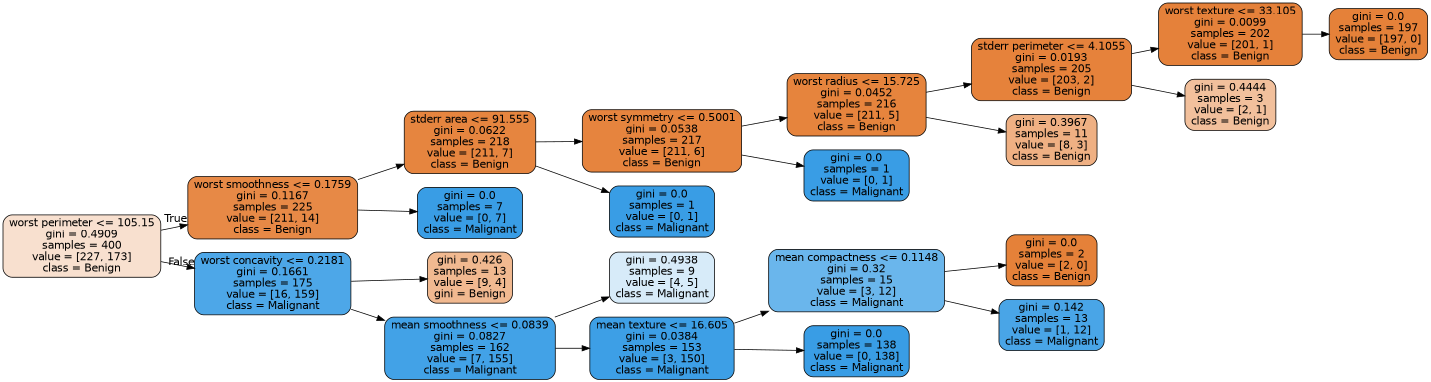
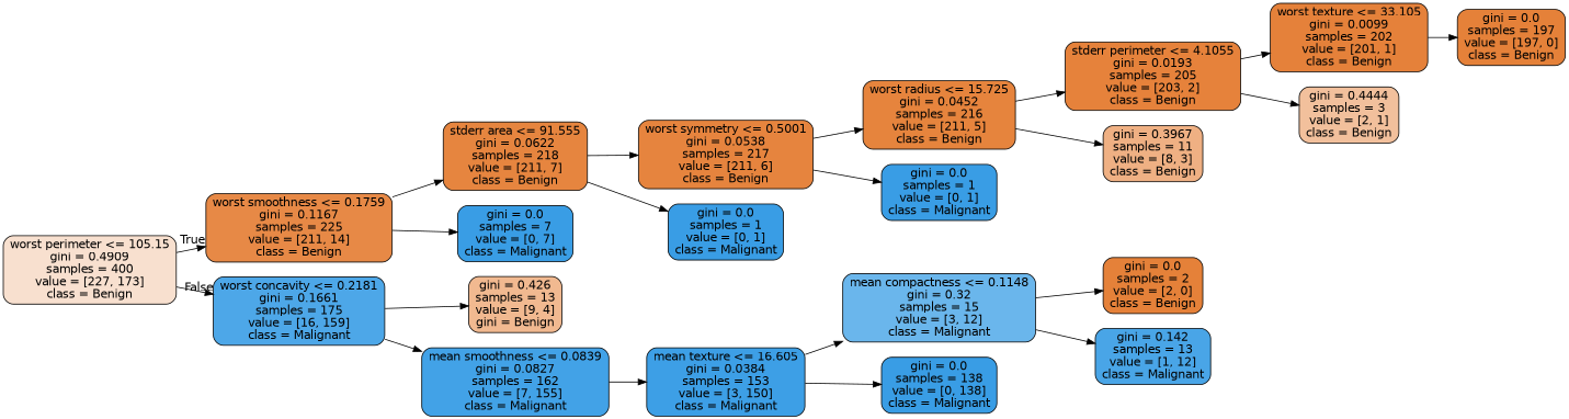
  digraph {
    rankdir=LR
    node [color=black fillcolor="#399de5ff" fontname=helvetica shape=box style="filled, rounded"]
    edge [fontname=helvetica]
    n1 [fillcolor="#e581393d" label="worst perimeter <= 105.15\ngini = 0.4909\nsamples = 400\nvalue = [227, 173]\nclass = Benign"]
    n2 [fillcolor="#e58139ee" label="worst smoothness <= 0.1759\ngini = 0.1167\nsamples = 225\nvalue = [211, 14]\nclass = Benign"]
    n3 [fillcolor="#399de5e5" label="worst concavity <= 0.2181\ngini = 0.1661\nsamples = 175\nvalue = [16, 159]\nclass = Malignant"]
    n4 [fillcolor="#e58139f7" label="stderr area <= 91.555\ngini = 0.0622\nsamples = 218\nvalue = [211, 7]\nclass = Benign"]
    n5 [label="gini = 0.0\nsamples = 7\nvalue = [0, 7]\nclass = Malignant"]
    n6 [fillcolor="#e581398e" label="gini = 0.426\nsamples = 13\nvalue = [9, 4]\ngini = Benign"]
    n7 [fillcolor="#399de5f3" label="mean smoothness <= 0.0839\ngini = 0.0827\nsamples = 162\nvalue = [7, 155]\nclass = Malignant"]
    n8 [fillcolor="#e58139f8" label="worst symmetry <= 0.5001\ngini = 0.0538\nsamples = 217\nvalue = [211, 6]\nclass = Benign"]
    n9 [label="gini = 0.0\nsamples = 1\nvalue = [0, 1]\nclass = Malignant"]
    n10 [fillcolor="#e58139f9" label="worst radius <= 15.725\ngini = 0.0452\nsamples = 216\nvalue = [211, 5]\nclass = Benign"]
    n11 [label="gini = 0.0\nsamples = 1\nvalue = [0, 1]\nclass = Malignant"]
    n12 [fillcolor="#e58139fc" label="stderr perimeter <= 4.1055\ngini = 0.0193\nsamples = 205\nvalue = [203, 2]\nclass = Benign"]
    n13 [fillcolor="#e581399f" label="gini = 0.3967\nsamples = 11\nvalue = [8, 3]\nclass = Benign"]
    n14 [fillcolor="#e58139fe" label="worst texture <= 33.105\ngini = 0.0099\nsamples = 202\nvalue = [201, 1]\nclass = Benign"]
    n15 [fillcolor="#e581397f" label="gini = 0.4444\nsamples = 3\nvalue = [2, 1]\nclass = Benign"]
    n16 [fillcolor="#e58139ff" label="gini = 0.0\nsamples = 197\nvalue = [197, 0]\nclass = Benign"]
-   n17 [fillcolor="#399de533" label="gini = 0.4938\nsamples = 9\nvalue = [4, 5]\nclass = Malignant"]
    n18 [fillcolor="#399de5fa" label="mean texture <= 16.605\ngini = 0.0384\nsamples = 153\nvalue = [3, 150]\nclass = Malignant"]
    n19 [fillcolor="#399de5bf" label="mean compactness <= 0.1148\ngini = 0.32\nsamples = 15\nvalue = [3, 12]\nclass = Malignant"]
    n20 [label="gini = 0.0\nsamples = 138\nvalue = [0, 138]\nclass = Malignant"]
    n21 [fillcolor="#e58139ff" label="gini = 0.0\nsamples = 2\nvalue = [2, 0]\nclass = Benign"]
    n22 [fillcolor="#399de5ea" label="gini = 0.142\nsamples = 13\nvalue = [1, 12]\nclass = Malignant"]
    n1 -> n2 [headlabel=True labelangle=45 labeldistance=2.5]
    n1 -> n3 [headlabel=False labelangle=-45 labeldistance=2.5]
    n2 -> n4
    n2 -> n5
    n3 -> n6
    n3 -> n7
    n4 -> n8
    n4 -> n9
-   n7 -> n17
    n7 -> n18
    n8 -> n10
    n8 -> n11
    n10 -> n12
    n10 -> n13
    n12 -> n14
    n12 -> n15
    n14 -> n16
    n18 -> n19
    n18 -> n20
    n19 -> n21
    n19 -> n22
  }
